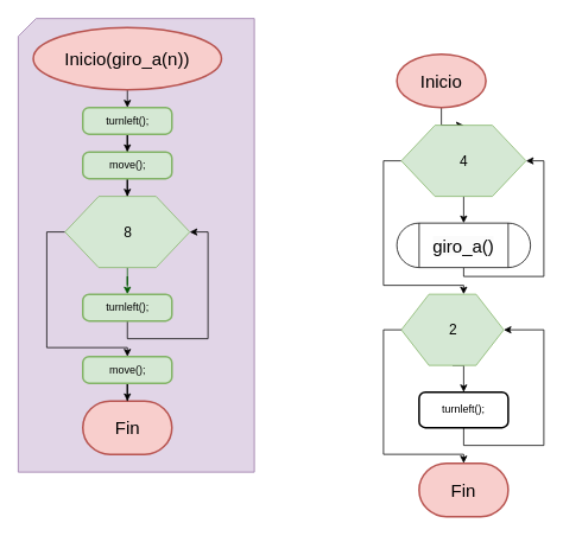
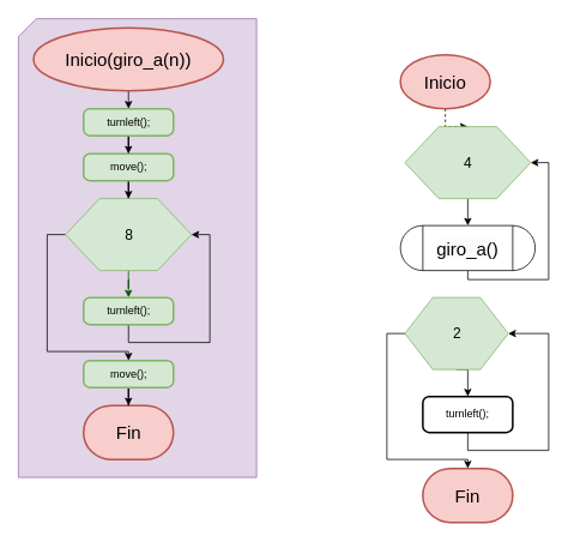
  <mxCell id="0" />
  <mxCell id="1" parent="0" />
  <mxCell id="2" value="" style="verticalLabelPosition=bottom;verticalAlign=top;html=1;shape=card;whiteSpace=wrap;size=20;arcSize=12;fillColor=#e1d5e7;strokeColor=#9673a6;" vertex="1" parent="1"><mxGeometry x="20" y="20" width="265" height="510" as="geometry" /></mxCell>
- <mxCell id="3" style="edgeStyle=orthogonalEdgeStyle;rounded=0;orthogonalLoop=1;jettySize=auto;html=1;exitX=0.5;exitY=1;exitDx=0;exitDy=0;exitPerimeter=0;" edge="1" parent="1" source="4" target="11"><mxGeometry relative="1" as="geometry" /></mxCell>
+ <mxCell id="3" style="edgeStyle=orthogonalEdgeStyle;rounded=0;orthogonalLoop=1;jettySize=auto;html=1;exitX=0.5;exitY=1;exitDx=0;exitDy=0;exitPerimeter=0;dashed=1;" edge="1" parent="1" source="4" target="11"><mxGeometry relative="1" as="geometry" /></mxCell>
  <mxCell id="4" value="&lt;font style=&quot;font-size: 20px;&quot;&gt;Inicio&lt;/font&gt;" style="strokeWidth=2;html=1;shape=mxgraph.flowchart.start_1;whiteSpace=wrap;fillColor=#f8cecc;strokeColor=#b85450;" vertex="1" parent="1"><mxGeometry x="445" y="60" width="100" height="60" as="geometry" /></mxCell>
  <mxCell id="5" value="&lt;font style=&quot;font-size: 20px;&quot;&gt;Fin&lt;/font&gt;" style="strokeWidth=2;html=1;shape=mxgraph.flowchart.terminator;whiteSpace=wrap;fillColor=#f8cecc;strokeColor=#b85450;" vertex="1" parent="1"><mxGeometry x="470" y="520" width="100" height="60" as="geometry" /></mxCell>
  <mxCell id="6" style="edgeStyle=orthogonalEdgeStyle;rounded=0;orthogonalLoop=1;jettySize=auto;html=1;exitX=0.5;exitY=1;exitDx=0;exitDy=0;exitPerimeter=0;entryX=0.5;entryY=0;entryDx=0;entryDy=0;" edge="1" parent="1" source="7" target="20"><mxGeometry relative="1" as="geometry" /></mxCell>
  <mxCell id="7" value="&lt;font style=&quot;font-size: 20px;&quot;&gt;Inicio(giro_a(n))&lt;/font&gt;" style="strokeWidth=2;html=1;shape=mxgraph.flowchart.start_1;whiteSpace=wrap;fillColor=#f8cecc;strokeColor=#b85450;" vertex="1" parent="1"><mxGeometry x="36.88" y="30" width="211.25" height="70" as="geometry" /></mxCell>
  <mxCell id="8" value="&lt;font style=&quot;font-size: 20px;&quot;&gt;Fin&lt;/font&gt;" style="strokeWidth=2;html=1;shape=mxgraph.flowchart.terminator;whiteSpace=wrap;fillColor=#f8cecc;strokeColor=#b85450;" vertex="1" parent="1"><mxGeometry x="92.5" y="450" width="100" height="60" as="geometry" /></mxCell>
  <mxCell id="9" style="edgeStyle=orthogonalEdgeStyle;rounded=0;orthogonalLoop=1;jettySize=auto;html=1;exitX=0.5;exitY=1;exitDx=0;exitDy=0;entryX=0.5;entryY=0;entryDx=0;entryDy=0;" edge="1" parent="1" source="11" target="13"><mxGeometry relative="1" as="geometry" /></mxCell>
- <mxCell id="10" style="edgeStyle=orthogonalEdgeStyle;rounded=0;orthogonalLoop=1;jettySize=auto;html=1;exitX=0;exitY=0.5;exitDx=0;exitDy=0;" edge="1" parent="1" source="11" target="15"><mxGeometry relative="1" as="geometry"><Array as="points"><mxPoint x="430" y="180" /><mxPoint x="430" y="320" /><mxPoint x="520" y="320" /></Array></mxGeometry></mxCell>
  <mxCell id="11" value="4" style="verticalLabelPosition=middle;verticalAlign=middle;html=1;shape=hexagon;perimeter=hexagonPerimeter2;arcSize=6;size=0.27;labelPosition=center;align=center;fillColor=#d5e8d4;strokeColor=#82b366;fontSize=16;" vertex="1" parent="1"><mxGeometry x="450" y="140" width="140" height="80" as="geometry" /></mxCell>
  <mxCell id="12" style="edgeStyle=orthogonalEdgeStyle;rounded=0;orthogonalLoop=1;jettySize=auto;html=1;exitX=0.5;exitY=1;exitDx=0;exitDy=0;entryX=1;entryY=0.5;entryDx=0;entryDy=0;" edge="1" parent="1" source="13" target="11"><mxGeometry relative="1" as="geometry"><Array as="points"><mxPoint x="520" y="310" /><mxPoint x="610" y="310" /><mxPoint x="610" y="180" /></Array></mxGeometry></mxCell>
  <mxCell id="13" value="&lt;span style=&quot;color: rgb(0, 0, 0); font-family: Helvetica; font-size: 20px; font-style: normal; font-variant-ligatures: normal; font-variant-caps: normal; font-weight: 400; letter-spacing: normal; orphans: 2; text-align: center; text-indent: 0px; text-transform: none; widows: 2; word-spacing: 0px; -webkit-text-stroke-width: 0px; background-color: rgb(251, 251, 251); text-decoration-thickness: initial; text-decoration-style: initial; text-decoration-color: initial; float: none; display: inline !important;&quot;&gt;giro_a()&lt;/span&gt;" style="verticalLabelPosition=middle;verticalAlign=middle;html=1;shape=process;whiteSpace=wrap;rounded=1;size=0.14;arcSize=50;labelPosition=center;align=center;" vertex="1" parent="1"><mxGeometry x="445" y="250" width="150" height="50" as="geometry" /></mxCell>
  <mxCell id="14" style="edgeStyle=orthogonalEdgeStyle;rounded=0;orthogonalLoop=1;jettySize=auto;html=1;exitX=0.5;exitY=1;exitDx=0;exitDy=0;entryX=0.5;entryY=0;entryDx=0;entryDy=0;" edge="1" parent="1" source="15"><mxGeometry relative="1" as="geometry"><mxPoint x="520" y="440" as="targetPoint" /></mxGeometry></mxCell>
  <mxCell id="15" value="2" style="verticalLabelPosition=middle;verticalAlign=middle;html=1;shape=hexagon;perimeter=hexagonPerimeter2;arcSize=6;size=0.27;labelPosition=center;align=center;fillColor=#d5e8d4;strokeColor=#82b366;fontSize=16;" vertex="1" parent="1"><mxGeometry x="450" y="330" width="115" height="80" as="geometry" /></mxCell>
  <mxCell id="16" style="edgeStyle=orthogonalEdgeStyle;rounded=0;orthogonalLoop=1;jettySize=auto;html=1;exitX=0.5;exitY=1;exitDx=0;exitDy=0;entryX=1;entryY=0.5;entryDx=0;entryDy=0;" edge="1" parent="1" source="17" target="15"><mxGeometry relative="1" as="geometry"><Array as="points"><mxPoint x="520" y="500" /><mxPoint x="610" y="500" /><mxPoint x="610" y="370" /></Array></mxGeometry></mxCell>
  <mxCell id="17" value="turnleft();" style="rounded=1;whiteSpace=wrap;html=1;absoluteArcSize=1;arcSize=14;strokeWidth=2;" vertex="1" parent="1"><mxGeometry x="470" y="440" width="100" height="40" as="geometry" /></mxCell>
  <mxCell id="18" style="edgeStyle=orthogonalEdgeStyle;rounded=0;orthogonalLoop=1;jettySize=auto;html=1;exitX=0;exitY=0.5;exitDx=0;exitDy=0;entryX=0.5;entryY=0;entryDx=0;entryDy=0;entryPerimeter=0;" edge="1" parent="1" source="15" target="5"><mxGeometry relative="1" as="geometry"><Array as="points"><mxPoint x="430" y="370" /><mxPoint x="430" y="510" /><mxPoint x="520" y="510" /></Array></mxGeometry></mxCell>
  <mxCell id="19" style="edgeStyle=orthogonalEdgeStyle;rounded=0;orthogonalLoop=1;jettySize=auto;html=1;exitX=0.5;exitY=1;exitDx=0;exitDy=0;" edge="1" parent="1" source="20" target="22"><mxGeometry relative="1" as="geometry" /></mxCell>
  <mxCell id="20" value="turnleft();" style="rounded=1;whiteSpace=wrap;html=1;absoluteArcSize=1;arcSize=14;strokeWidth=2;fillColor=#d5e8d4;strokeColor=#82b366;fontSize=12;" vertex="1" parent="1"><mxGeometry x="92.5" y="120" width="100" height="30" as="geometry" /></mxCell>
  <mxCell id="21" style="edgeStyle=orthogonalEdgeStyle;rounded=0;orthogonalLoop=1;jettySize=auto;html=1;exitX=0.5;exitY=1;exitDx=0;exitDy=0;" edge="1" parent="1" source="22" target="25"><mxGeometry relative="1" as="geometry" /></mxCell>
  <mxCell id="22" value="move();" style="rounded=1;whiteSpace=wrap;html=1;absoluteArcSize=1;arcSize=14;strokeWidth=2;fillColor=#d5e8d4;strokeColor=#82b366;fontSize=12;" vertex="1" parent="1"><mxGeometry x="92.5" y="170" width="100" height="30" as="geometry" /></mxCell>
  <mxCell id="23" style="edgeStyle=orthogonalEdgeStyle;rounded=0;orthogonalLoop=1;jettySize=auto;html=1;fillColor=#008a00;strokeColor=#005700;" edge="1" parent="1" source="25" target="27"><mxGeometry relative="1" as="geometry" /></mxCell>
  <mxCell id="24" style="edgeStyle=orthogonalEdgeStyle;rounded=0;orthogonalLoop=1;jettySize=auto;html=1;exitX=0;exitY=0.5;exitDx=0;exitDy=0;entryX=0.5;entryY=0;entryDx=0;entryDy=0;" edge="1" parent="1" source="25" target="29"><mxGeometry relative="1" as="geometry"><Array as="points"><mxPoint x="52" y="260" /><mxPoint x="52" y="390" /><mxPoint x="142" y="390" /></Array></mxGeometry></mxCell>
  <mxCell id="25" value="8" style="verticalLabelPosition=middle;verticalAlign=middle;html=1;shape=hexagon;perimeter=hexagonPerimeter2;arcSize=6;size=0.27;labelPosition=center;align=center;fillColor=#d5e8d4;strokeColor=#82b366;fontSize=16;" vertex="1" parent="1"><mxGeometry x="72.5" y="220" width="140" height="80" as="geometry" /></mxCell>
  <mxCell id="26" style="edgeStyle=orthogonalEdgeStyle;rounded=0;orthogonalLoop=1;jettySize=auto;html=1;exitX=0.5;exitY=1;exitDx=0;exitDy=0;entryX=1;entryY=0.5;entryDx=0;entryDy=0;" edge="1" parent="1" source="27" target="25"><mxGeometry relative="1" as="geometry"><Array as="points"><mxPoint x="143" y="380" /><mxPoint x="233" y="380" /><mxPoint x="233" y="260" /></Array></mxGeometry></mxCell>
  <mxCell id="27" value="turnleft();" style="rounded=1;whiteSpace=wrap;html=1;absoluteArcSize=1;arcSize=14;strokeWidth=2;fillColor=#d5e8d4;strokeColor=#82b366;fontSize=12;" vertex="1" parent="1"><mxGeometry x="92.5" y="330" width="100" height="30" as="geometry" /></mxCell>
  <mxCell id="28" style="edgeStyle=orthogonalEdgeStyle;rounded=0;orthogonalLoop=1;jettySize=auto;html=1;exitX=0.5;exitY=1;exitDx=0;exitDy=0;" edge="1" parent="1" source="29" target="8"><mxGeometry relative="1" as="geometry" /></mxCell>
  <mxCell id="29" value="move();" style="rounded=1;whiteSpace=wrap;html=1;absoluteArcSize=1;arcSize=14;strokeWidth=2;fillColor=#d5e8d4;strokeColor=#82b366;fontSize=12;" vertex="1" parent="1"><mxGeometry x="92.5" y="400" width="100" height="30" as="geometry" /></mxCell>
